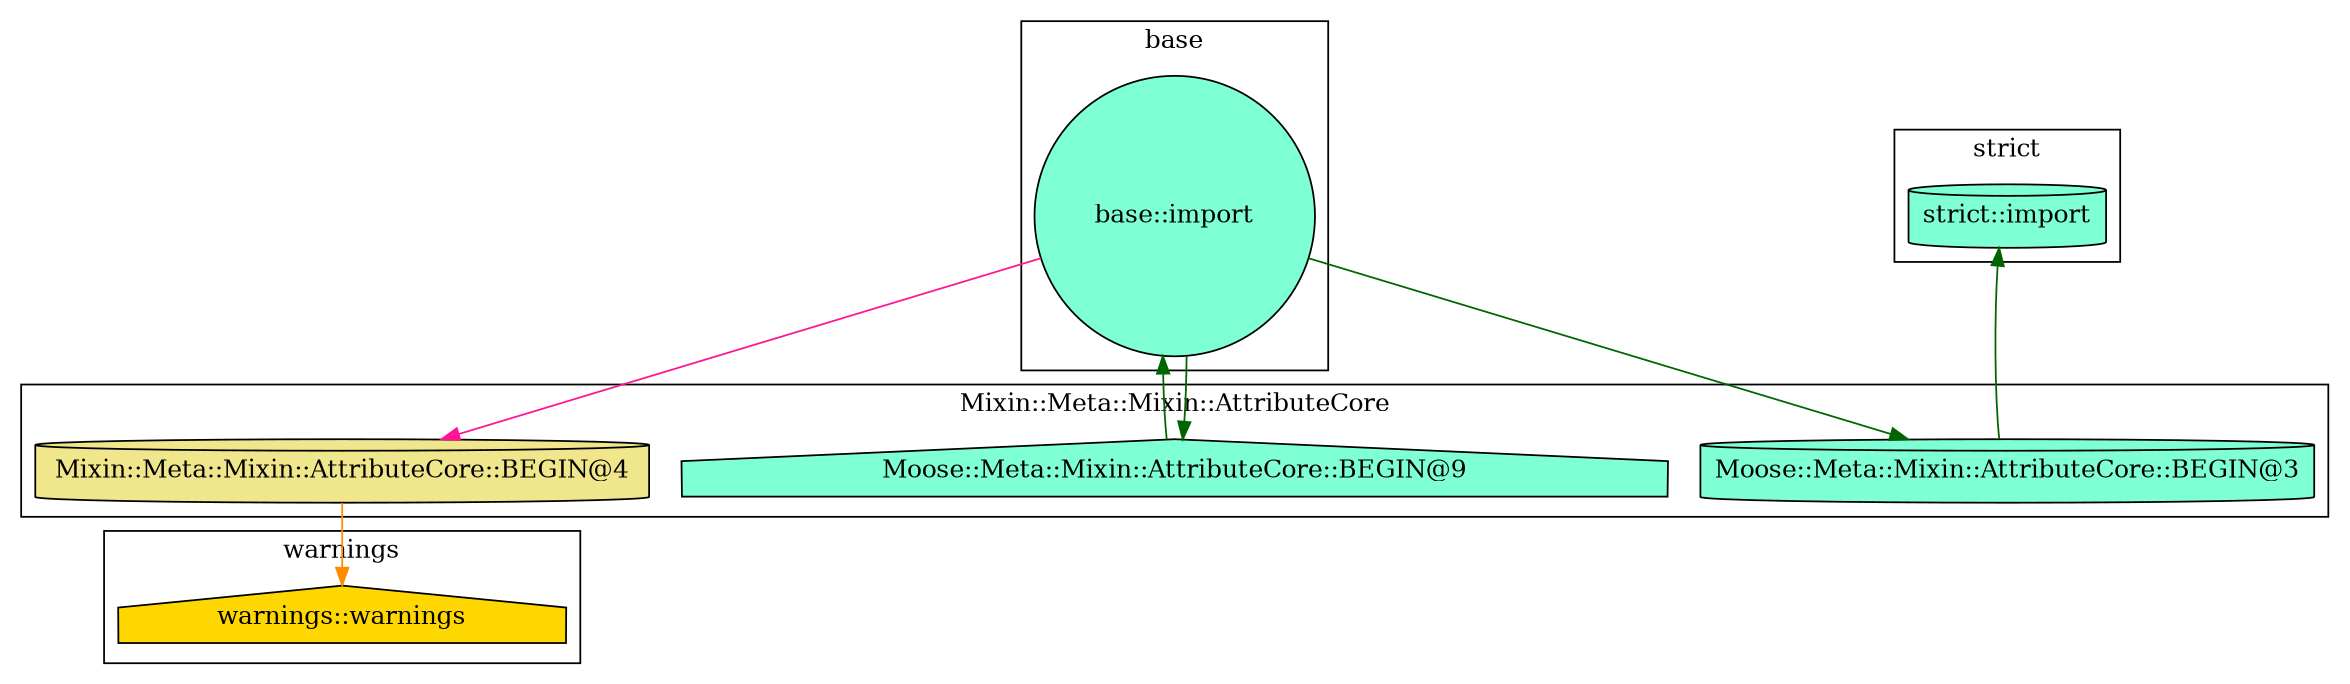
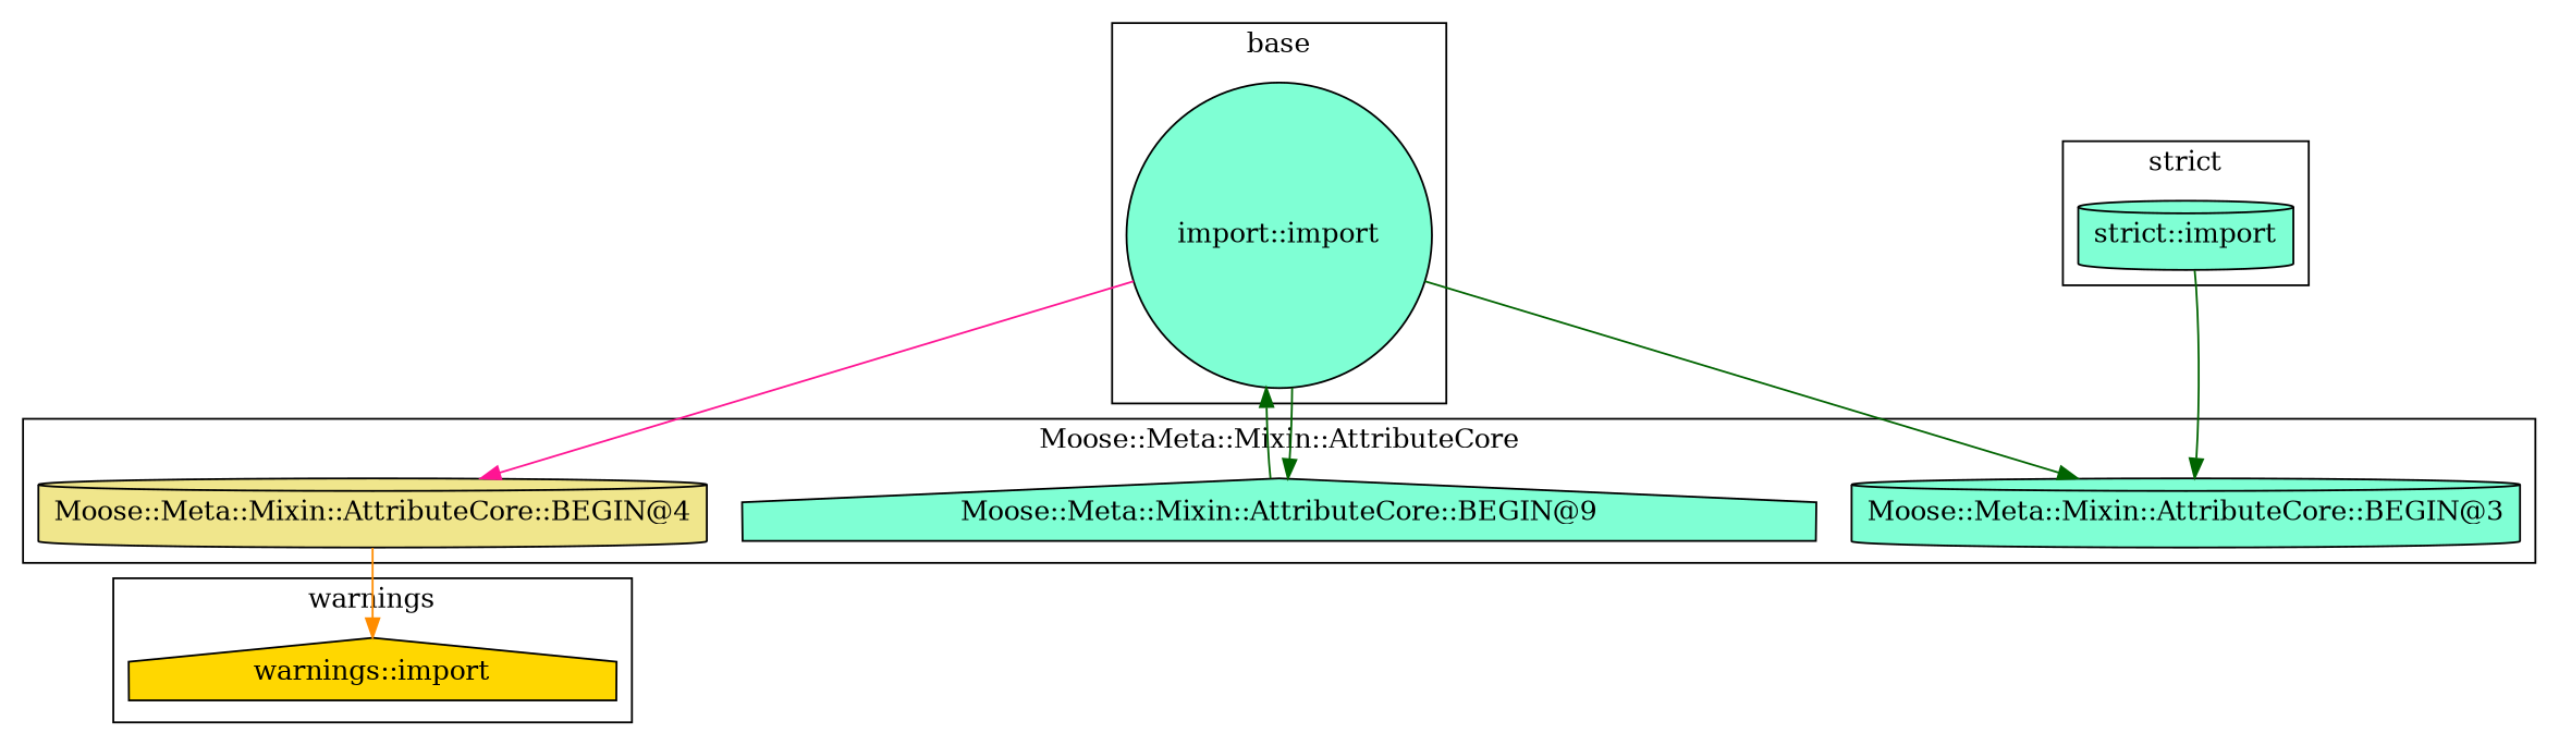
  digraph {
    node [fillcolor=aquamarine shape=cylinder style=filled]
    edge [color=darkgreen]
-   "base::import" [shape=circle]
-   "warnings::import" [fillcolor=gold shape=house label="warnings::warnings"]
+   "base::import" [shape=circle label="import::import"]
+   "warnings::import" [fillcolor=gold shape=house]
    "strict::import"
    "Moose::Meta::Mixin::AttributeCore::BEGIN@3"
    "Moose::Meta::Mixin::AttributeCore::BEGIN@9" [shape=house]
-   "Moose::Meta::Mixin::AttributeCore::BEGIN@4" [fillcolor=khaki label="Mixin::Meta::Mixin::AttributeCore::BEGIN@4"]
+   "Moose::Meta::Mixin::AttributeCore::BEGIN@4" [fillcolor=khaki]
    subgraph cluster_1 {
      label=base
      "base::import"
    }
    subgraph cluster_2 {
      label=warnings
      "warnings::import"
    }
    subgraph cluster_3 {
      label="strict"
      "strict::import"
    }
    subgraph cluster_4 {
-     label="Mixin::Meta::Mixin::AttributeCore"
+     label="Moose::Meta::Mixin::AttributeCore"
      "Moose::Meta::Mixin::AttributeCore::BEGIN@3"
      "Moose::Meta::Mixin::AttributeCore::BEGIN@9"
      "Moose::Meta::Mixin::AttributeCore::BEGIN@4"
    }
    "base::import" -> "Moose::Meta::Mixin::AttributeCore::BEGIN@3"
    "base::import" -> "Moose::Meta::Mixin::AttributeCore::BEGIN@9"
    "base::import" -> "Moose::Meta::Mixin::AttributeCore::BEGIN@4" [color=deeppink]
-   "Moose::Meta::Mixin::AttributeCore::BEGIN@3" -> "strict::import"
+   "strict::import" -> "Moose::Meta::Mixin::AttributeCore::BEGIN@3"
    "Moose::Meta::Mixin::AttributeCore::BEGIN@9" -> "base::import"
    "Moose::Meta::Mixin::AttributeCore::BEGIN@4" -> "warnings::import" [color=darkorange]
  }
